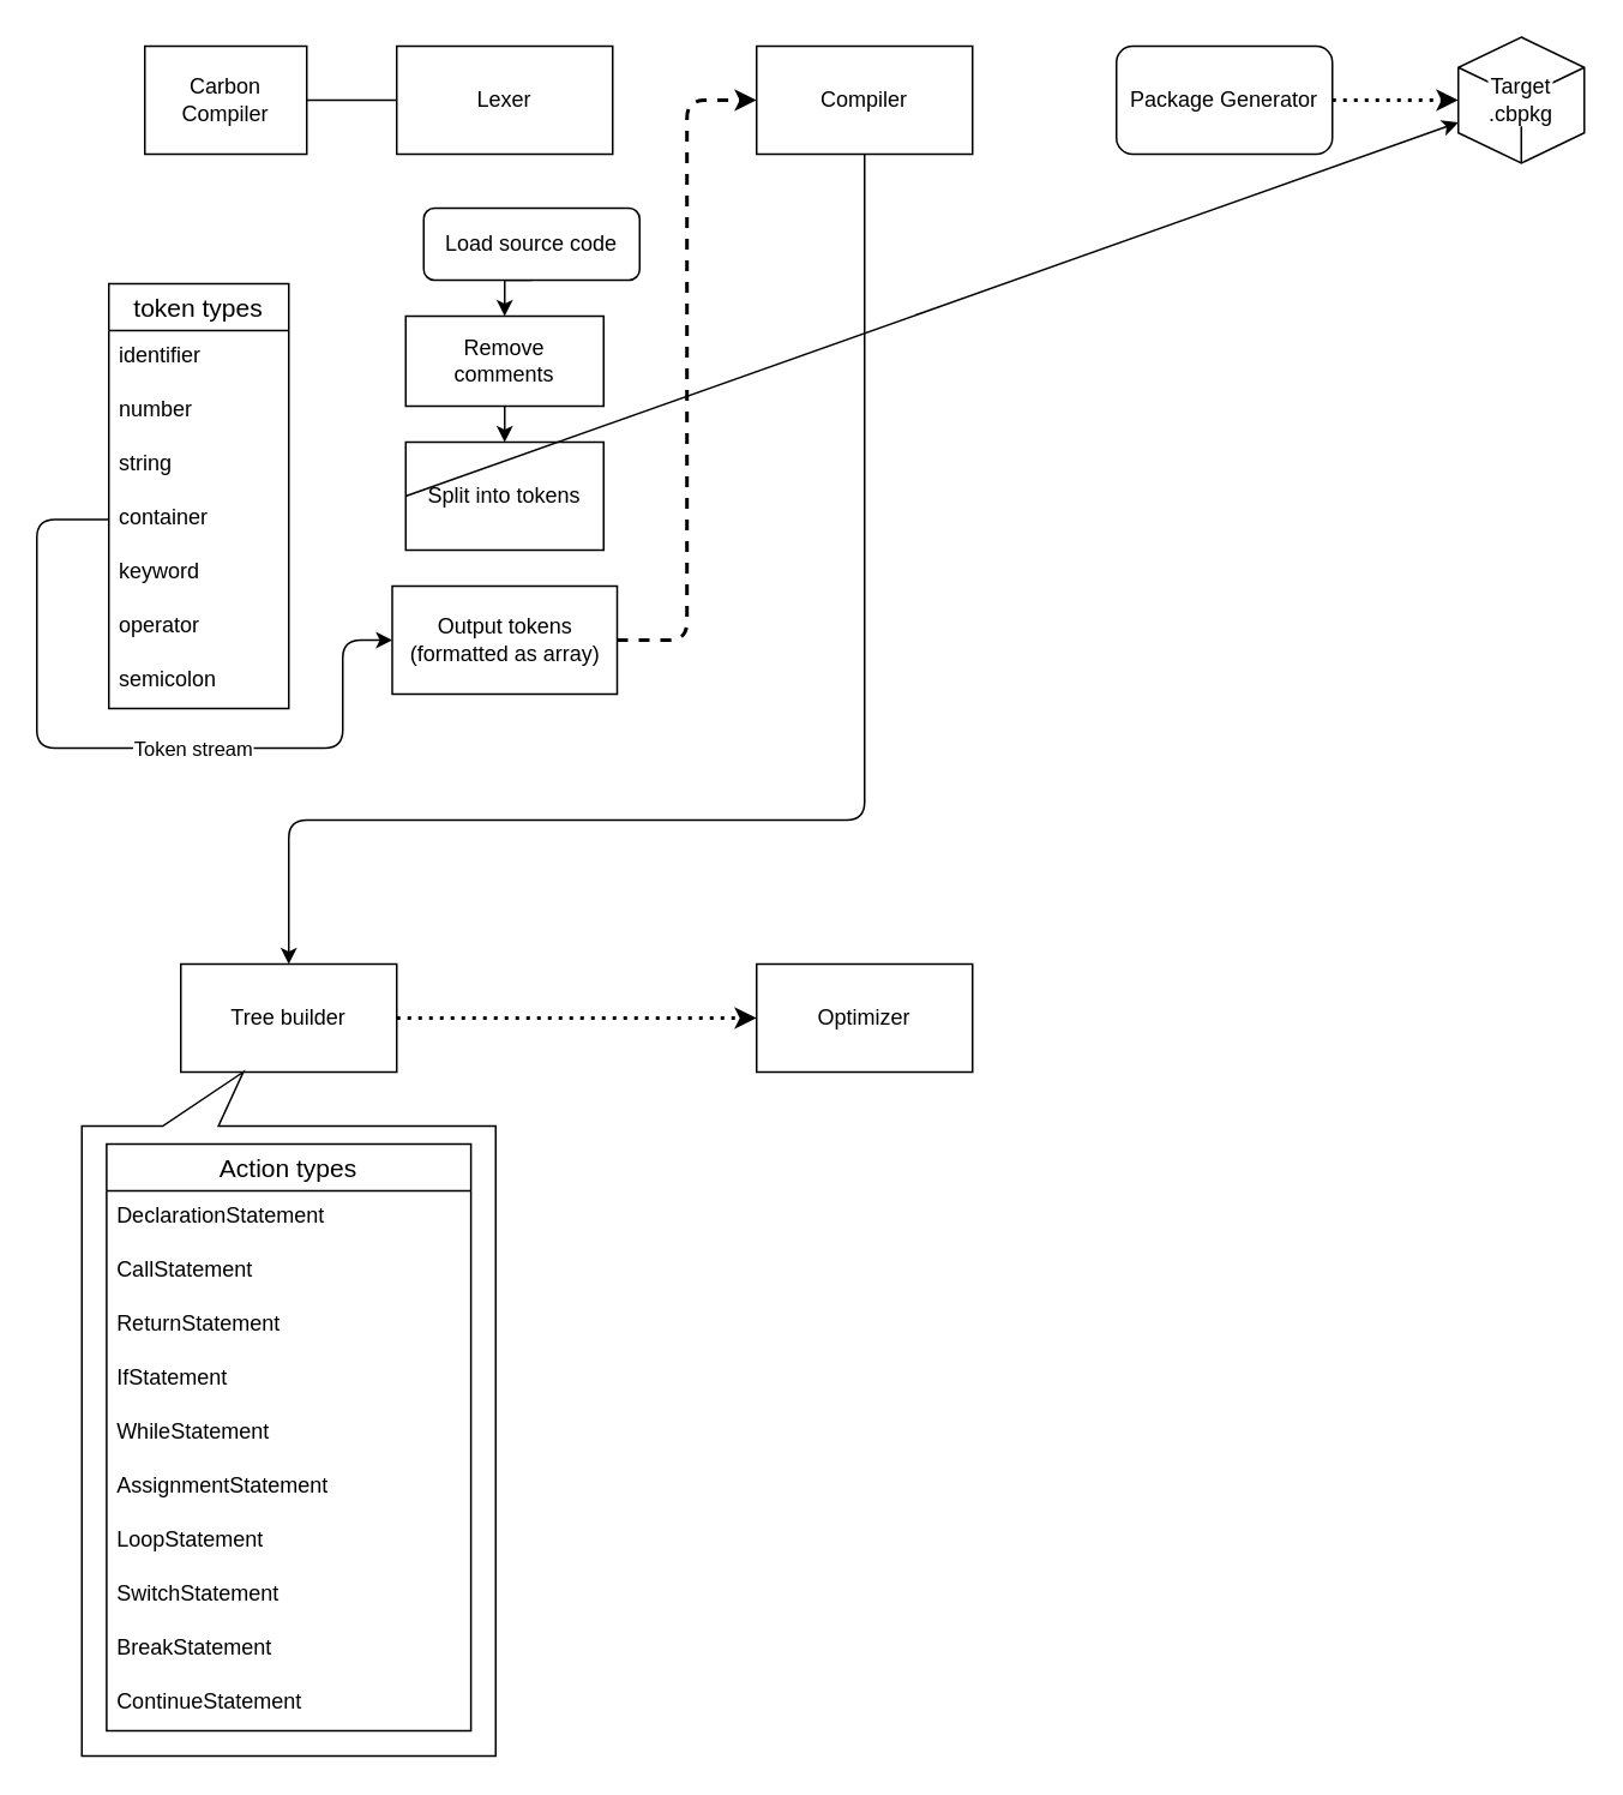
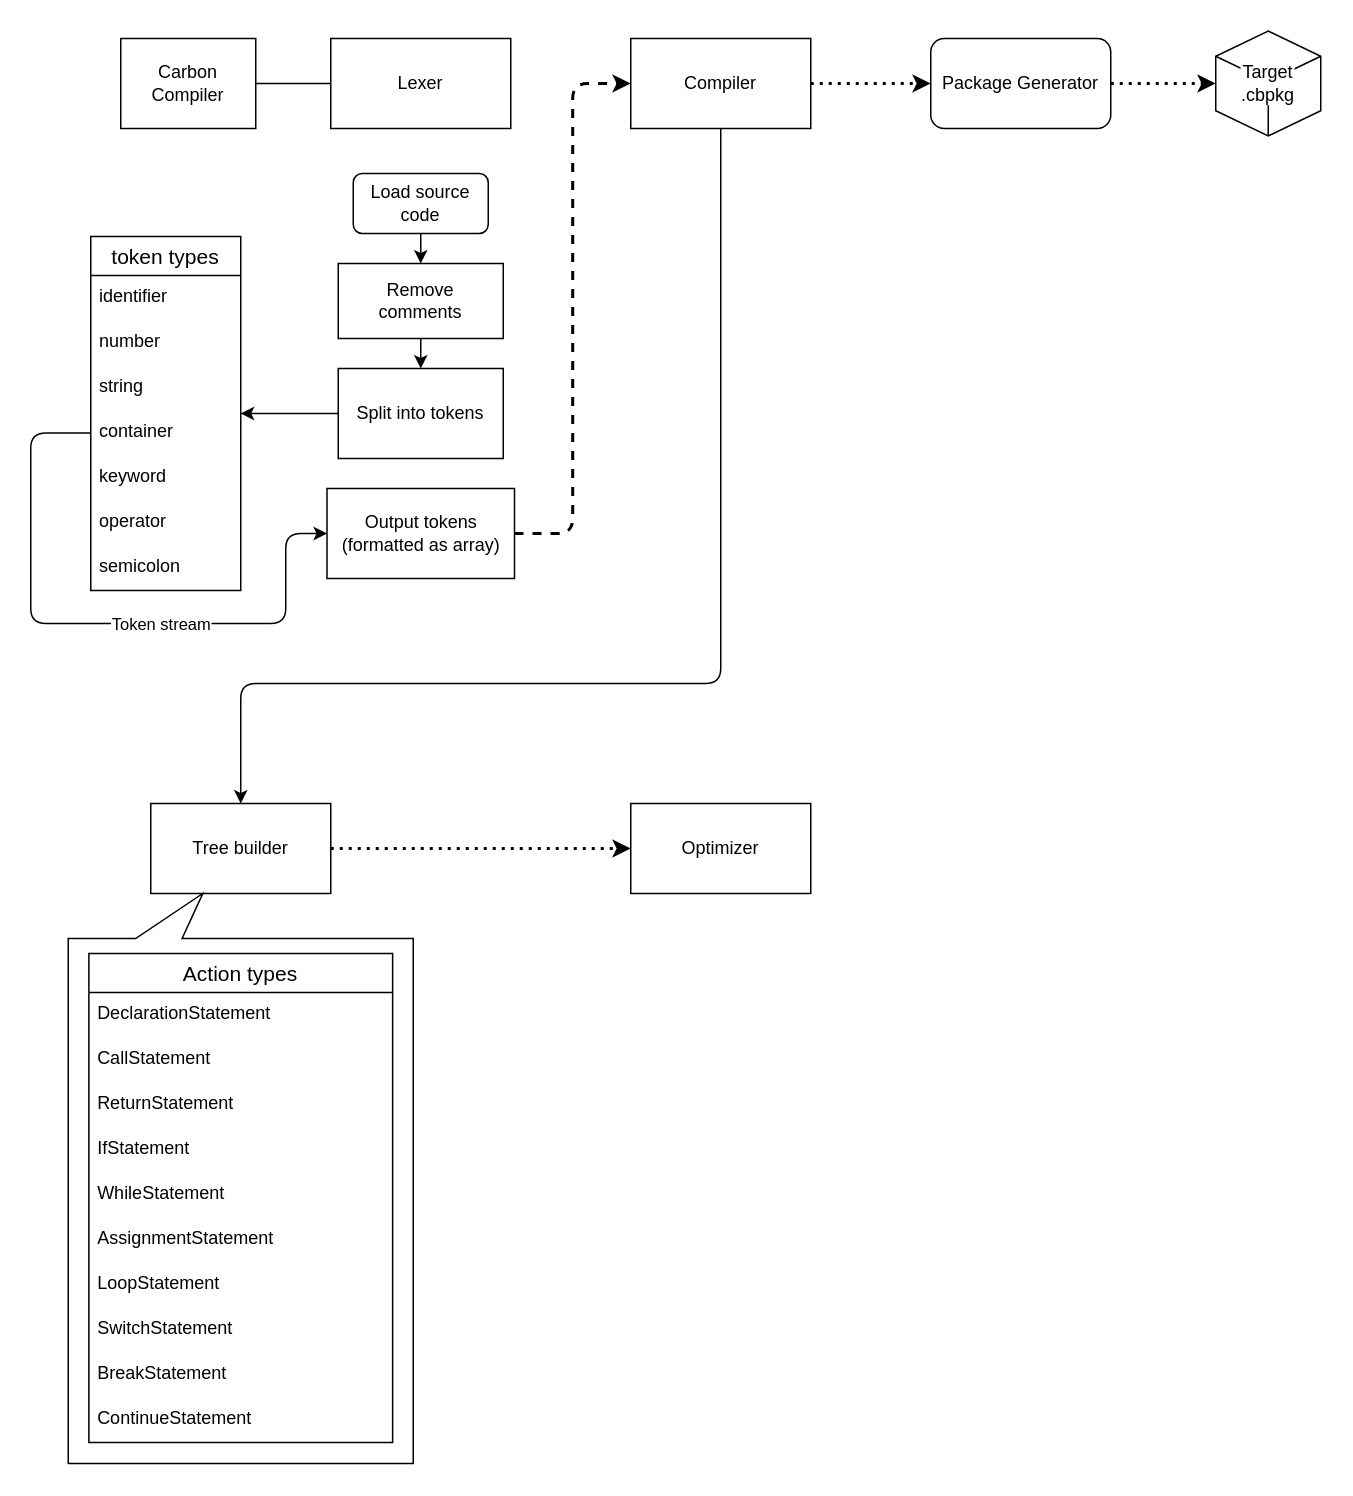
  <mxCell id="0" />
  <mxCell id="1" parent="0" />
  <mxCell id="2" value="Carbon Compiler" style="rounded=0;whiteSpace=wrap;html=1;" parent="1" vertex="1"><mxGeometry x="80" y="25" width="90" height="60" as="geometry" /></mxCell>
  <mxCell id="3" value="Lexer" style="rounded=0;whiteSpace=wrap;html=1;" parent="1" vertex="1"><mxGeometry x="220" y="25" width="120" height="60" as="geometry" /></mxCell>
  <mxCell id="4" value="Compiler" style="rounded=0;whiteSpace=wrap;html=1;" parent="1" vertex="1"><mxGeometry x="420" y="25" width="120" height="60" as="geometry" /></mxCell>
  <mxCell id="5" value="Package Generator" style="whiteSpace=wrap;html=1;rounded=1;" parent="1" vertex="1"><mxGeometry x="620" y="25" width="120" height="60" as="geometry" /></mxCell>
  <mxCell id="6" value="" style="endArrow=none;html=1;entryX=0;entryY=0.5;entryDx=0;entryDy=0;exitX=1;exitY=0.5;exitDx=0;exitDy=0;" parent="1" source="2" target="3" edge="1"><mxGeometry width="50" height="50" relative="1" as="geometry"><mxPoint x="200" y="55" as="sourcePoint" /><mxPoint x="250" y="5" as="targetPoint" /></mxGeometry></mxCell>
  <mxCell id="7" value="" style="endArrow=classic;html=1;dashed=1;strokeWidth=2;entryX=0;entryY=0.5;entryDx=0;entryDy=0;exitX=1;exitY=0.5;exitDx=0;exitDy=0;edgeStyle=orthogonalEdgeStyle;" parent="1" source="19" target="4" edge="1"><mxGeometry width="50" height="50" relative="1" as="geometry"><mxPoint x="360" y="95" as="sourcePoint" /><mxPoint x="410" y="45" as="targetPoint" /></mxGeometry></mxCell>
+ <mxCell id="8" value="" style="endArrow=classic;html=1;dashed=1;dashPattern=1 2;strokeWidth=2;exitX=1;exitY=0.5;exitDx=0;exitDy=0;entryX=0;entryY=0.5;entryDx=0;entryDy=0;" parent="1" source="4" target="5" edge="1"><mxGeometry width="50" height="50" relative="1" as="geometry"><mxPoint x="560" y="95" as="sourcePoint" /><mxPoint x="610" y="45" as="targetPoint" /></mxGeometry></mxCell>
  <mxCell id="9" value="" style="endArrow=classic;html=1;dashed=1;dashPattern=1 2;strokeWidth=2;exitX=1;exitY=0.5;exitDx=0;exitDy=0;entryX=0;entryY=0.5;entryDx=0;entryDy=0;entryPerimeter=0;" parent="1" source="5" target="10" edge="1"><mxGeometry width="50" height="50" relative="1" as="geometry"><mxPoint x="750" y="80" as="sourcePoint" /><mxPoint x="810" y="55" as="targetPoint" /></mxGeometry></mxCell>
  <mxCell id="10" value="&lt;span&gt;Target&lt;br&gt;.cbpkg&lt;/span&gt;" style="html=1;whiteSpace=wrap;shape=isoCube2;backgroundOutline=1;isoAngle=15;labelBackgroundColor=#ffffff;" parent="1" vertex="1"><mxGeometry x="810" y="20" width="70" height="70" as="geometry" /></mxCell>
  <mxCell id="11" style="edgeStyle=orthogonalEdgeStyle;rounded=0;orthogonalLoop=1;jettySize=auto;html=1;exitX=0.5;exitY=1;exitDx=0;exitDy=0;entryX=0.5;entryY=0;entryDx=0;entryDy=0;strokeWidth=1;" parent="1" source="12" target="14" edge="1"><mxGeometry relative="1" as="geometry" /></mxCell>
- <mxCell id="12" value="Load source code" style="rounded=1;whiteSpace=wrap;html=1;labelBackgroundColor=#ffffff;" parent="1" vertex="1"><mxGeometry x="235" y="115" width="120" height="40" as="geometry" /></mxCell>
+ <mxCell id="12" value="Load source code" style="rounded=1;whiteSpace=wrap;html=1;labelBackgroundColor=#ffffff;" parent="1" vertex="1"><mxGeometry x="235" y="115" width="90" height="40" as="geometry" /></mxCell>
  <mxCell id="13" style="edgeStyle=orthogonalEdgeStyle;rounded=0;orthogonalLoop=1;jettySize=auto;html=1;exitX=0.5;exitY=1;exitDx=0;exitDy=0;entryX=0.5;entryY=0;entryDx=0;entryDy=0;strokeWidth=1;" parent="1" source="14" target="15" edge="1"><mxGeometry relative="1" as="geometry" /></mxCell>
  <mxCell id="14" value="Remove&lt;br&gt;comments" style="rounded=0;whiteSpace=wrap;html=1;labelBackgroundColor=#ffffff;" parent="1" vertex="1"><mxGeometry x="225" y="175" width="110" height="50" as="geometry" /></mxCell>
  <mxCell id="15" value="Split into tokens" style="rounded=0;whiteSpace=wrap;html=1;labelBackgroundColor=#ffffff;" parent="1" vertex="1"><mxGeometry x="225" y="245" width="110" height="60" as="geometry" /></mxCell>
- <mxCell id="16" value="" style="endArrow=classic;html=1;strokeWidth=1;exitX=0;exitY=0.5;exitDx=0;exitDy=0;" parent="1" source="15" target="10" edge="1"><mxGeometry width="50" height="50" relative="1" as="geometry"><mxPoint x="210" y="325" as="sourcePoint" /><mxPoint x="180" y="275" as="targetPoint" /></mxGeometry></mxCell>
+ <mxCell id="16" value="" style="endArrow=classic;html=1;strokeWidth=1;entryX=1;entryY=0.5;entryDx=0;entryDy=0;exitX=0;exitY=0.5;exitDx=0;exitDy=0;" parent="1" source="15" target="24" edge="1"><mxGeometry width="50" height="50" relative="1" as="geometry"><mxPoint x="210" y="325" as="sourcePoint" /><mxPoint x="180" y="275" as="targetPoint" /></mxGeometry></mxCell>
  <mxCell id="17" value="" style="endArrow=classic;html=1;strokeWidth=1;edgeStyle=orthogonalEdgeStyle;entryX=0;entryY=0.5;entryDx=0;entryDy=0;exitX=0;exitY=0.5;exitDx=0;exitDy=0;" parent="1" source="28" target="19" edge="1"><mxGeometry relative="1" as="geometry"><mxPoint x="80" y="415" as="sourcePoint" /><mxPoint x="220" y="385" as="targetPoint" /><Array as="points"><mxPoint x="20" y="288" /><mxPoint x="20" y="415" /><mxPoint x="190" y="415" /><mxPoint x="190" y="355" /></Array></mxGeometry></mxCell>
  <mxCell id="18" value="Token stream" style="edgeLabel;resizable=0;html=1;align=center;verticalAlign=middle;" parent="17" connectable="0" vertex="1"><mxGeometry relative="1" as="geometry"><mxPoint x="41.1" as="offset" /></mxGeometry></mxCell>
  <mxCell id="19" value="Output tokens&lt;br&gt;(formatted as array)" style="rounded=0;whiteSpace=wrap;html=1;labelBackgroundColor=#ffffff;" parent="1" vertex="1"><mxGeometry x="217.5" y="325" width="125" height="60" as="geometry" /></mxCell>
  <mxCell id="20" value="Tree builder" style="rounded=0;whiteSpace=wrap;html=1;" parent="1" vertex="1"><mxGeometry x="100" y="535" width="120" height="60" as="geometry" /></mxCell>
  <mxCell id="21" value="Optimizer" style="rounded=0;whiteSpace=wrap;html=1;" parent="1" vertex="1"><mxGeometry x="420" y="535" width="120" height="60" as="geometry" /></mxCell>
  <mxCell id="22" value="" style="endArrow=classic;html=1;exitX=0.5;exitY=1;exitDx=0;exitDy=0;entryX=0.5;entryY=0;entryDx=0;entryDy=0;edgeStyle=orthogonalEdgeStyle;" parent="1" source="4" target="20" edge="1"><mxGeometry width="50" height="50" relative="1" as="geometry"><mxPoint x="470" y="155" as="sourcePoint" /><mxPoint x="520" y="105" as="targetPoint" /><Array as="points"><mxPoint x="480" y="455" /><mxPoint x="160" y="455" /></Array></mxGeometry></mxCell>
  <mxCell id="23" value="" style="endArrow=classic;html=1;exitX=1;exitY=0.5;exitDx=0;exitDy=0;dashed=1;dashPattern=1 2;strokeWidth=2;" parent="1" source="20" target="21" edge="1"><mxGeometry width="50" height="50" relative="1" as="geometry"><mxPoint x="235" y="545" as="sourcePoint" /><mxPoint x="285" y="495" as="targetPoint" /></mxGeometry></mxCell>
  <mxCell id="24" value="token types" style="swimlane;fontStyle=0;childLayout=stackLayout;horizontal=1;startSize=26;horizontalStack=0;resizeParent=1;resizeParentMax=0;resizeLast=0;collapsible=1;marginBottom=0;align=center;fontSize=14;" parent="1" vertex="1"><mxGeometry x="60" y="157" width="100" height="236" as="geometry"><mxRectangle x="120" y="162" width="50" height="26" as="alternateBounds" /></mxGeometry></mxCell>
  <mxCell id="25" value="identifier" style="text;strokeColor=none;fillColor=none;spacingLeft=4;spacingRight=4;overflow=hidden;rotatable=0;points=[[0,0.5],[1,0.5]];portConstraint=eastwest;fontSize=12;" parent="24" vertex="1"><mxGeometry y="26" width="100" height="30" as="geometry" /></mxCell>
  <mxCell id="26" value="number" style="text;strokeColor=none;fillColor=none;spacingLeft=4;spacingRight=4;overflow=hidden;rotatable=0;points=[[0,0.5],[1,0.5]];portConstraint=eastwest;fontSize=12;" parent="24" vertex="1"><mxGeometry y="56" width="100" height="30" as="geometry" /></mxCell>
  <mxCell id="27" value="string" style="text;strokeColor=none;fillColor=none;spacingLeft=4;spacingRight=4;overflow=hidden;rotatable=0;points=[[0,0.5],[1,0.5]];portConstraint=eastwest;fontSize=12;" parent="24" vertex="1"><mxGeometry y="86" width="100" height="30" as="geometry" /></mxCell>
  <mxCell id="28" value="container" style="text;strokeColor=none;fillColor=none;spacingLeft=4;spacingRight=4;overflow=hidden;rotatable=0;points=[[0,0.5],[1,0.5]];portConstraint=eastwest;fontSize=12;" parent="24" vertex="1"><mxGeometry y="116" width="100" height="30" as="geometry" /></mxCell>
  <mxCell id="29" value="keyword" style="text;strokeColor=none;fillColor=none;spacingLeft=4;spacingRight=4;overflow=hidden;rotatable=0;points=[[0,0.5],[1,0.5]];portConstraint=eastwest;fontSize=12;" parent="24" vertex="1"><mxGeometry y="146" width="100" height="30" as="geometry" /></mxCell>
  <mxCell id="30" value="operator" style="text;strokeColor=none;fillColor=none;spacingLeft=4;spacingRight=4;overflow=hidden;rotatable=0;points=[[0,0.5],[1,0.5]];portConstraint=eastwest;fontSize=12;" parent="24" vertex="1"><mxGeometry y="176" width="100" height="30" as="geometry" /></mxCell>
  <mxCell id="31" value="semicolon" style="text;strokeColor=none;fillColor=none;spacingLeft=4;spacingRight=4;overflow=hidden;rotatable=0;points=[[0,0.5],[1,0.5]];portConstraint=eastwest;fontSize=12;" parent="24" vertex="1"><mxGeometry y="206" width="100" height="30" as="geometry" /></mxCell>
  <mxCell id="32" value="" style="shape=callout;whiteSpace=wrap;html=1;perimeter=calloutPerimeter;direction=west;position2=0.61;base=31;size=30;position=0.67;" parent="1" vertex="1"><mxGeometry x="45" y="595" width="230" height="380" as="geometry" /></mxCell>
  <mxCell id="33" value="Action types" style="swimlane;fontStyle=0;childLayout=stackLayout;horizontal=1;startSize=26;horizontalStack=0;resizeParent=1;resizeParentMax=0;resizeLast=0;collapsible=1;marginBottom=0;align=center;fontSize=14;" parent="1" vertex="1"><mxGeometry x="58.75" y="635" width="202.5" height="326" as="geometry"><mxRectangle x="178.75" y="640" width="110" height="26" as="alternateBounds" /></mxGeometry></mxCell>
  <mxCell id="34" value="DeclarationStatement" style="text;strokeColor=none;fillColor=none;spacingLeft=4;spacingRight=4;overflow=hidden;rotatable=0;points=[[0,0.5],[1,0.5]];portConstraint=eastwest;fontSize=12;" parent="33" vertex="1"><mxGeometry y="26" width="202.5" height="30" as="geometry" /></mxCell>
  <mxCell id="35" value="CallStatement" style="text;strokeColor=none;fillColor=none;spacingLeft=4;spacingRight=4;overflow=hidden;rotatable=0;points=[[0,0.5],[1,0.5]];portConstraint=eastwest;fontSize=12;" parent="33" vertex="1"><mxGeometry y="56" width="202.5" height="30" as="geometry" /></mxCell>
  <mxCell id="36" value="ReturnStatement" style="text;strokeColor=none;fillColor=none;spacingLeft=4;spacingRight=4;overflow=hidden;rotatable=0;points=[[0,0.5],[1,0.5]];portConstraint=eastwest;fontSize=12;" parent="33" vertex="1"><mxGeometry y="86" width="202.5" height="30" as="geometry" /></mxCell>
  <mxCell id="37" value="IfStatement" style="text;strokeColor=none;fillColor=none;spacingLeft=4;spacingRight=4;overflow=hidden;rotatable=0;points=[[0,0.5],[1,0.5]];portConstraint=eastwest;fontSize=12;" parent="33" vertex="1"><mxGeometry y="116" width="202.5" height="30" as="geometry" /></mxCell>
  <mxCell id="38" value="WhileStatement" style="text;strokeColor=none;fillColor=none;spacingLeft=4;spacingRight=4;overflow=hidden;rotatable=0;points=[[0,0.5],[1,0.5]];portConstraint=eastwest;fontSize=12;" parent="33" vertex="1"><mxGeometry y="146" width="202.5" height="30" as="geometry" /></mxCell>
  <mxCell id="39" value="AssignmentStatement" style="text;strokeColor=none;fillColor=none;spacingLeft=4;spacingRight=4;overflow=hidden;rotatable=0;points=[[0,0.5],[1,0.5]];portConstraint=eastwest;fontSize=12;" parent="33" vertex="1"><mxGeometry y="176" width="202.5" height="30" as="geometry" /></mxCell>
  <mxCell id="40" value="LoopStatement" style="text;strokeColor=none;fillColor=none;spacingLeft=4;spacingRight=4;overflow=hidden;rotatable=0;points=[[0,0.5],[1,0.5]];portConstraint=eastwest;fontSize=12;" parent="33" vertex="1"><mxGeometry y="206" width="202.5" height="30" as="geometry" /></mxCell>
  <mxCell id="41" value="SwitchStatement" style="text;strokeColor=none;fillColor=none;spacingLeft=4;spacingRight=4;overflow=hidden;rotatable=0;points=[[0,0.5],[1,0.5]];portConstraint=eastwest;fontSize=12;" parent="33" vertex="1"><mxGeometry y="236" width="202.5" height="30" as="geometry" /></mxCell>
  <mxCell id="42" value="BreakStatement" style="text;strokeColor=none;fillColor=none;spacingLeft=4;spacingRight=4;overflow=hidden;rotatable=0;points=[[0,0.5],[1,0.5]];portConstraint=eastwest;fontSize=12;" parent="33" vertex="1"><mxGeometry y="266" width="202.5" height="30" as="geometry" /></mxCell>
  <mxCell id="43" value="ContinueStatement" style="text;strokeColor=none;fillColor=none;spacingLeft=4;spacingRight=4;overflow=hidden;rotatable=0;points=[[0,0.5],[1,0.5]];portConstraint=eastwest;fontSize=12;" parent="33" vertex="1"><mxGeometry y="296" width="202.5" height="30" as="geometry" /></mxCell>
